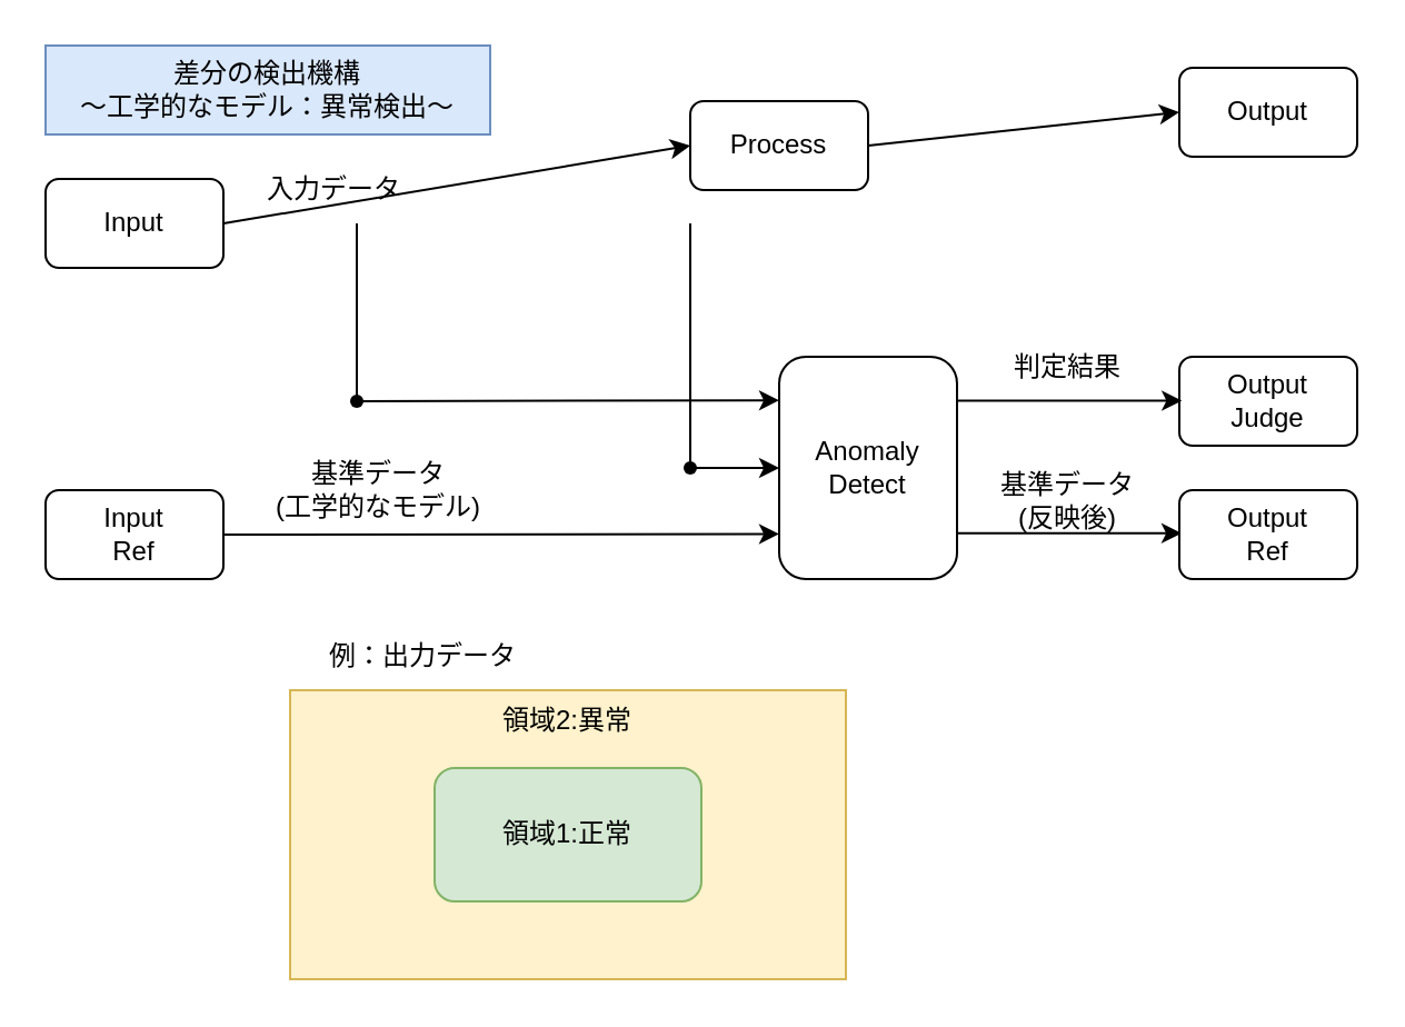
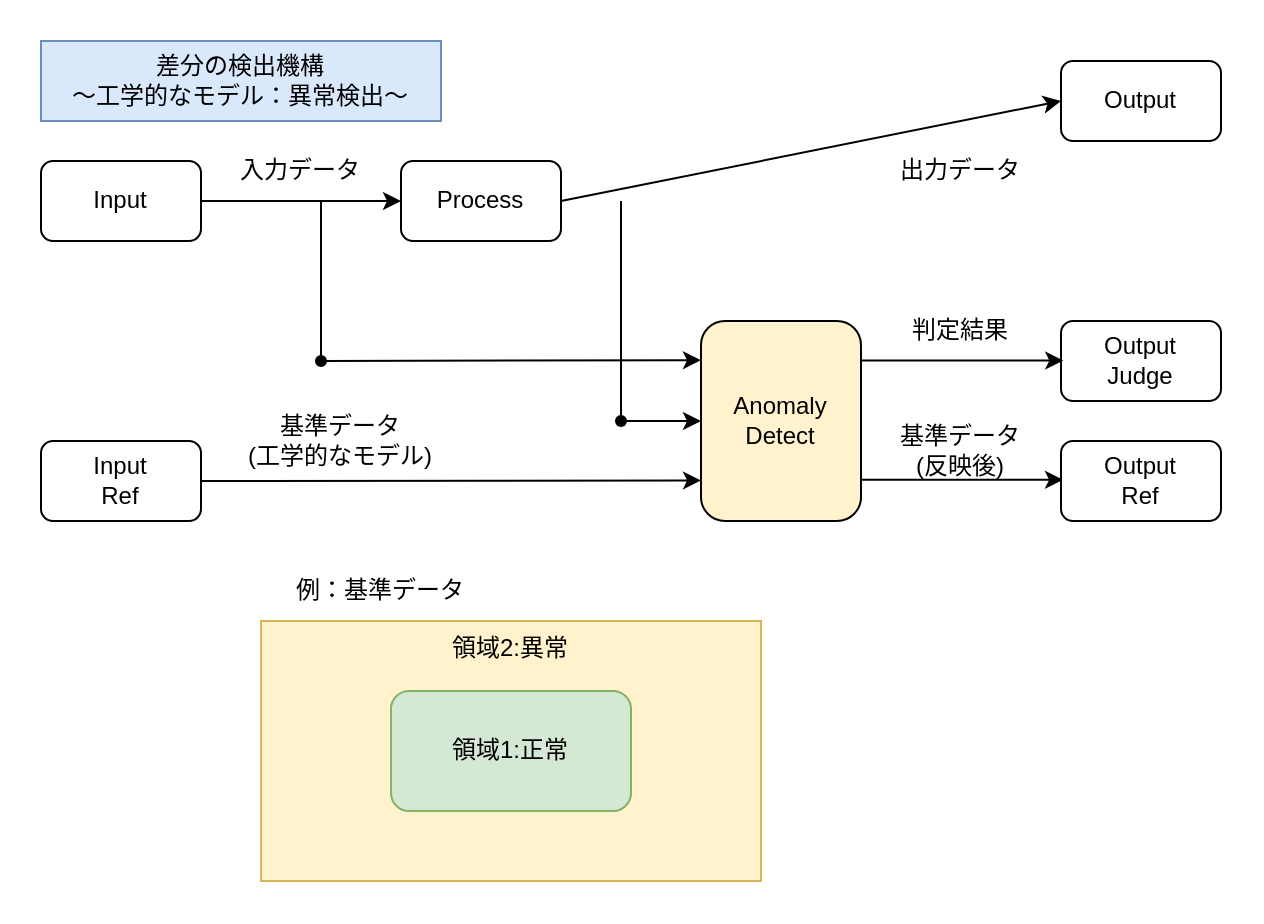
  <mxCell id="0" />
  <mxCell id="1" parent="0" />
  <mxCell id="2" value="差分の検出機構&lt;div&gt;～&lt;span style=&quot;background-color: transparent; color: light-dark(rgb(0, 0, 0), rgb(255, 255, 255));&quot;&gt;工学的なモデル：異常検出～&lt;/span&gt;&lt;/div&gt;" style="text;html=1;align=center;verticalAlign=middle;whiteSpace=wrap;rounded=0;fillColor=#dae8fc;strokeColor=#6c8ebf;" vertex="1" parent="1"><mxGeometry x="20" y="20" width="200" height="40" as="geometry" /></mxCell>
  <mxCell id="3" value="Input" style="rounded=1;whiteSpace=wrap;html=1;" vertex="1" parent="1"><mxGeometry x="20" y="80" width="80" height="40" as="geometry" /></mxCell>
  <mxCell id="4" value="Output" style="rounded=1;whiteSpace=wrap;html=1;" vertex="1" parent="1"><mxGeometry x="530" y="30" width="80" height="40" as="geometry" /></mxCell>
- <mxCell id="5" value="Process" style="rounded=1;whiteSpace=wrap;html=1;" vertex="1" parent="1"><mxGeometry x="310" y="45" width="80" height="40" as="geometry" /></mxCell>
- <mxCell id="6" value="Anomaly&lt;div&gt;Detect&lt;/div&gt;" style="rounded=1;whiteSpace=wrap;html=1;" vertex="1" parent="1"><mxGeometry x="350" y="160" width="80" height="100" as="geometry" /></mxCell>
+ <mxCell id="5" value="Process" style="rounded=1;whiteSpace=wrap;html=1;" vertex="1" parent="1"><mxGeometry x="200" y="80" width="80" height="40" as="geometry" /></mxCell>
+ <mxCell id="6" value="Anomaly&lt;div&gt;Detect&lt;/div&gt;" style="rounded=1;whiteSpace=wrap;html=1;fillColor=#fff2cc;" vertex="1" parent="1"><mxGeometry x="350" y="160" width="80" height="100" as="geometry" /></mxCell>
  <mxCell id="7" value="" style="endArrow=classic;html=1;rounded=0;exitX=1;exitY=0.5;exitDx=0;exitDy=0;entryX=0;entryY=0.5;entryDx=0;entryDy=0;" edge="1" parent="1" source="3" target="5"><mxGeometry width="50" height="50" relative="1" as="geometry"><mxPoint x="390" y="200" as="sourcePoint" /><mxPoint x="440" y="150" as="targetPoint" /></mxGeometry></mxCell>
  <mxCell id="8" value="" style="endArrow=classic;html=1;rounded=0;exitX=1;exitY=0.5;exitDx=0;exitDy=0;entryX=0;entryY=0.5;entryDx=0;entryDy=0;" edge="1" parent="1" source="5" target="4"><mxGeometry width="50" height="50" relative="1" as="geometry"><mxPoint x="240" y="210" as="sourcePoint" /><mxPoint x="290" y="160" as="targetPoint" /></mxGeometry></mxCell>
  <mxCell id="9" value="" style="endArrow=none;html=1;rounded=0;entryX=0.643;entryY=0.379;entryDx=0;entryDy=0;entryPerimeter=0;startFill=0;" edge="1" parent="1" target="21"><mxGeometry width="50" height="50" relative="1" as="geometry"><mxPoint x="310" y="100" as="sourcePoint" /><mxPoint x="310" y="200" as="targetPoint" /></mxGeometry></mxCell>
  <mxCell id="10" value="" style="endArrow=classic;html=1;rounded=0;entryX=0;entryY=0.5;entryDx=0;entryDy=0;" edge="1" parent="1" target="6"><mxGeometry width="50" height="50" relative="1" as="geometry"><mxPoint x="310" y="210" as="sourcePoint" /><mxPoint x="340" y="210" as="targetPoint" /></mxGeometry></mxCell>
  <mxCell id="11" value="" style="endArrow=none;html=1;rounded=0;startFill=0;" edge="1" parent="1" source="23"><mxGeometry width="50" height="50" relative="1" as="geometry"><mxPoint x="160" y="100" as="sourcePoint" /><mxPoint x="160" y="180" as="targetPoint" /></mxGeometry></mxCell>
  <mxCell id="12" value="" style="endArrow=classic;html=1;rounded=0;entryX=0;entryY=0.196;entryDx=0;entryDy=0;entryPerimeter=0;" edge="1" parent="1" source="23" target="6"><mxGeometry width="50" height="50" relative="1" as="geometry"><mxPoint x="130" y="180.5" as="sourcePoint" /><mxPoint x="340" y="180" as="targetPoint" /></mxGeometry></mxCell>
  <mxCell id="13" value="入力データ" style="text;html=1;align=center;verticalAlign=middle;whiteSpace=wrap;rounded=0;" vertex="1" parent="1"><mxGeometry x="110" y="70" width="80" height="30" as="geometry" /></mxCell>
+ <mxCell id="14" value="出力データ" style="text;html=1;align=center;verticalAlign=middle;whiteSpace=wrap;rounded=0;" vertex="1" parent="1"><mxGeometry x="440" y="70" width="80" height="30" as="geometry" /></mxCell>
  <mxCell id="15" value="Output&lt;div&gt;Judge&lt;/div&gt;" style="rounded=1;whiteSpace=wrap;html=1;" vertex="1" parent="1"><mxGeometry x="530" y="160" width="80" height="40" as="geometry" /></mxCell>
  <mxCell id="16" value="" style="endArrow=classic;html=1;rounded=0;entryX=0;entryY=0.5;entryDx=0;entryDy=0;exitX=0.986;exitY=0.299;exitDx=0;exitDy=0;exitPerimeter=0;" edge="1" parent="1"><mxGeometry width="50" height="50" relative="1" as="geometry"><mxPoint x="430" y="179.71" as="sourcePoint" /><mxPoint x="531.12" y="179.81" as="targetPoint" /></mxGeometry></mxCell>
  <mxCell id="17" value="判定結果" style="text;html=1;align=center;verticalAlign=middle;whiteSpace=wrap;rounded=0;" vertex="1" parent="1"><mxGeometry x="440" y="150" width="80" height="30" as="geometry" /></mxCell>
  <mxCell id="18" value="Input&lt;div&gt;Ref&lt;/div&gt;" style="rounded=1;whiteSpace=wrap;html=1;" vertex="1" parent="1"><mxGeometry x="20" y="220" width="80" height="40" as="geometry" /></mxCell>
  <mxCell id="19" value="" style="endArrow=classic;html=1;rounded=0;entryX=0;entryY=0.797;entryDx=0;entryDy=0;entryPerimeter=0;" edge="1" parent="1" target="6"><mxGeometry width="50" height="50" relative="1" as="geometry"><mxPoint x="100" y="240" as="sourcePoint" /><mxPoint x="290" y="239.71" as="targetPoint" /></mxGeometry></mxCell>
  <mxCell id="20" value="基準データ&lt;div&gt;(工学的なモデル)&lt;/div&gt;" style="text;html=1;align=center;verticalAlign=middle;whiteSpace=wrap;rounded=0;" vertex="1" parent="1"><mxGeometry x="110" y="200" width="120" height="40" as="geometry" /></mxCell>
  <mxCell id="21" value="" style="shape=waypoint;sketch=0;fillStyle=solid;size=6;pointerEvents=1;points=[];fillColor=none;resizable=0;rotatable=0;perimeter=centerPerimeter;snapToPoint=1;" vertex="1" parent="1"><mxGeometry x="300" y="200" width="20" height="20" as="geometry" /></mxCell>
  <mxCell id="22" value="" style="endArrow=none;html=1;rounded=0;startFill=0;" edge="1" parent="1" target="23"><mxGeometry width="50" height="50" relative="1" as="geometry"><mxPoint x="160" y="100" as="sourcePoint" /><mxPoint x="160" y="180" as="targetPoint" /></mxGeometry></mxCell>
  <mxCell id="23" value="" style="shape=waypoint;sketch=0;fillStyle=solid;size=6;pointerEvents=1;points=[];fillColor=none;resizable=0;rotatable=0;perimeter=centerPerimeter;snapToPoint=1;" vertex="1" parent="1"><mxGeometry x="150" y="170" width="20" height="20" as="geometry" /></mxCell>
  <mxCell id="24" value="" style="endArrow=classic;html=1;rounded=0;entryX=0;entryY=0.5;entryDx=0;entryDy=0;exitX=0.986;exitY=0.299;exitDx=0;exitDy=0;exitPerimeter=0;" edge="1" parent="1"><mxGeometry width="50" height="50" relative="1" as="geometry"><mxPoint x="430" y="239.43" as="sourcePoint" /><mxPoint x="531" y="239.43" as="targetPoint" /></mxGeometry></mxCell>
  <mxCell id="25" value="Output&lt;div&gt;Ref&lt;/div&gt;" style="rounded=1;whiteSpace=wrap;html=1;" vertex="1" parent="1"><mxGeometry x="530" y="220" width="80" height="40" as="geometry" /></mxCell>
  <mxCell id="26" value="基準データ&lt;div&gt;(反映後)&lt;/div&gt;" style="text;html=1;align=center;verticalAlign=middle;whiteSpace=wrap;rounded=0;" vertex="1" parent="1"><mxGeometry x="440" y="210" width="80" height="30" as="geometry" /></mxCell>
  <mxCell id="27" value="領域2:異常" style="rounded=0;whiteSpace=wrap;html=1;fillColor=#fff2cc;strokeColor=#d6b656;verticalAlign=top;" vertex="1" parent="1"><mxGeometry x="130" y="310" width="250" height="130" as="geometry" /></mxCell>
  <mxCell id="28" value="&lt;div&gt;領域1:&lt;span style=&quot;background-color: transparent; color: light-dark(rgb(0, 0, 0), rgb(255, 255, 255));&quot;&gt;正常&lt;/span&gt;&lt;/div&gt;" style="rounded=1;whiteSpace=wrap;html=1;fillColor=#d5e8d4;strokeColor=#82b366;" vertex="1" parent="1"><mxGeometry x="195" y="345" width="120" height="60" as="geometry" /></mxCell>
- <mxCell id="29" value="例：出力データ" style="text;html=1;align=center;verticalAlign=middle;whiteSpace=wrap;rounded=0;" vertex="1" parent="1"><mxGeometry x="130" y="280" width="120" height="30" as="geometry" /></mxCell>
+ <mxCell id="29" value="例：基準データ" style="text;html=1;align=center;verticalAlign=middle;whiteSpace=wrap;rounded=0;" vertex="1" parent="1"><mxGeometry x="130" y="280" width="120" height="30" as="geometry" /></mxCell>
